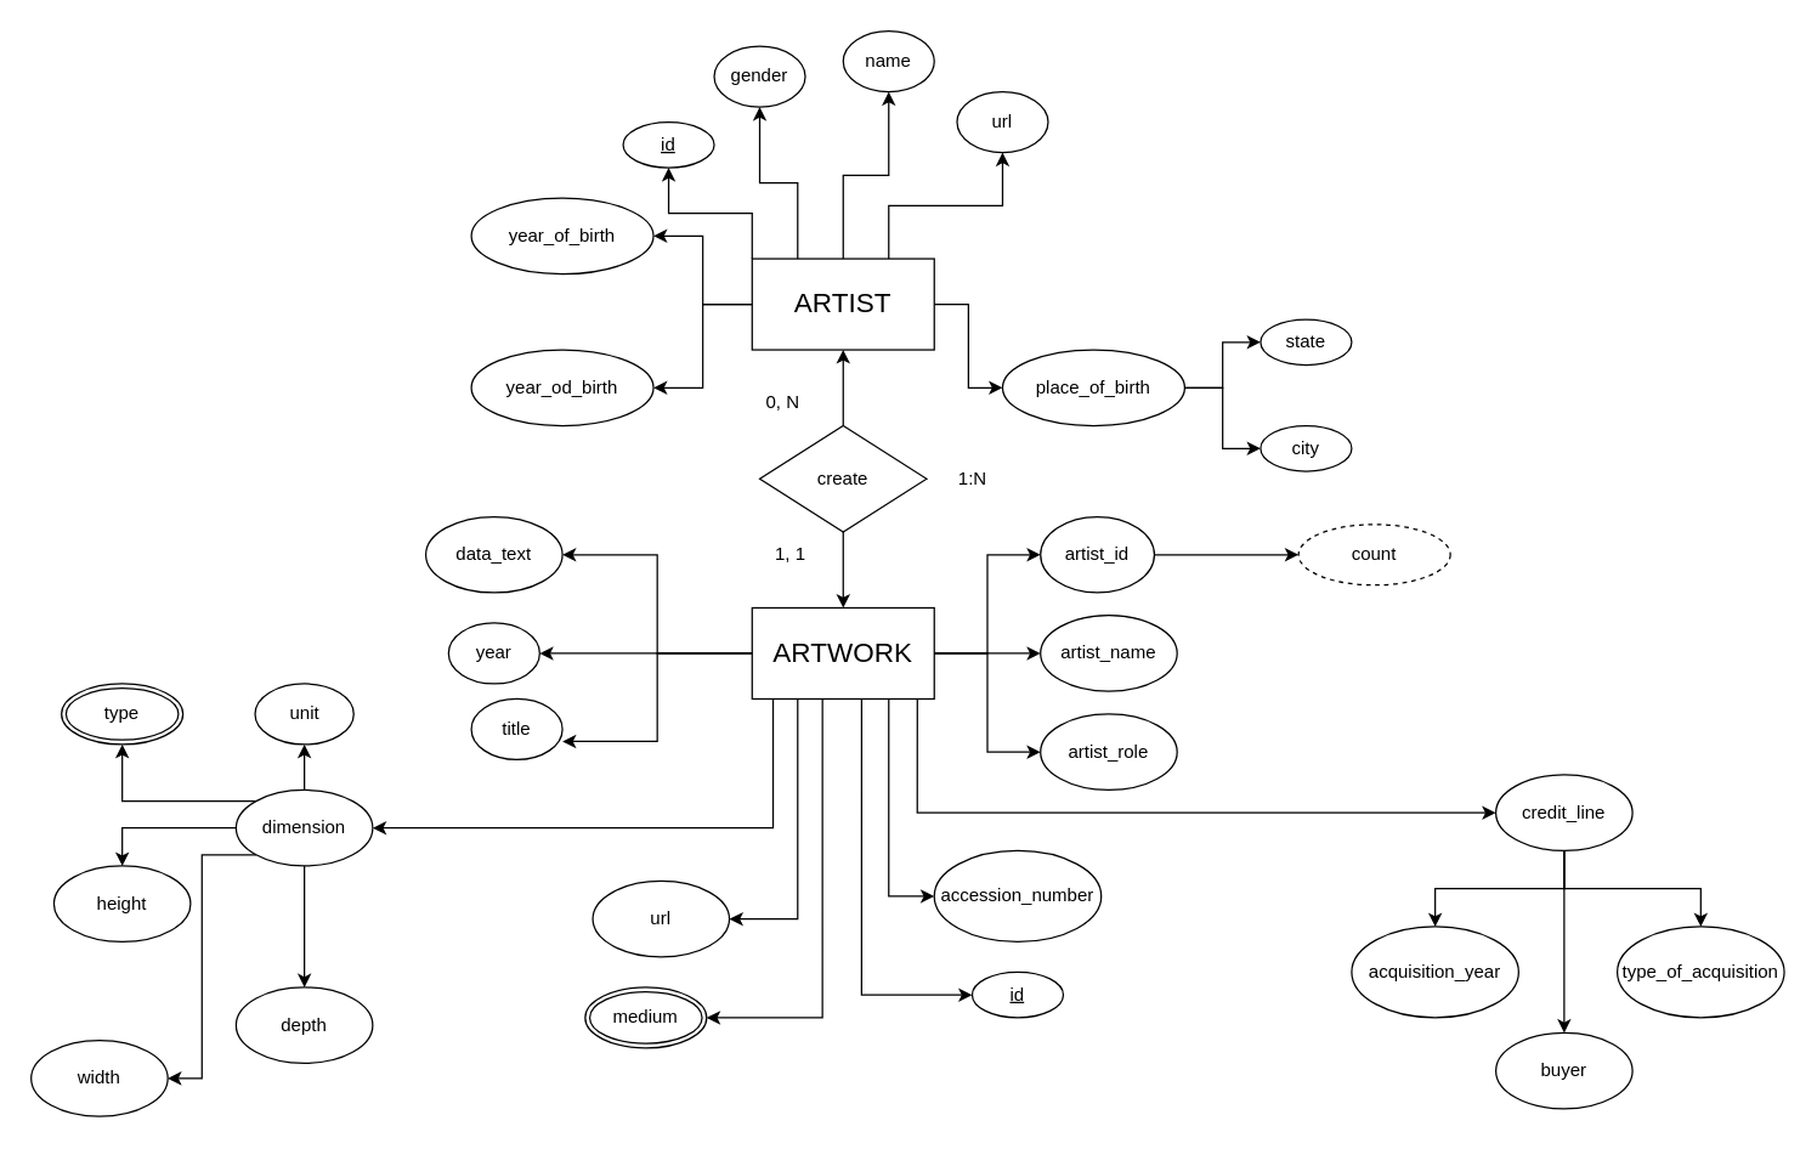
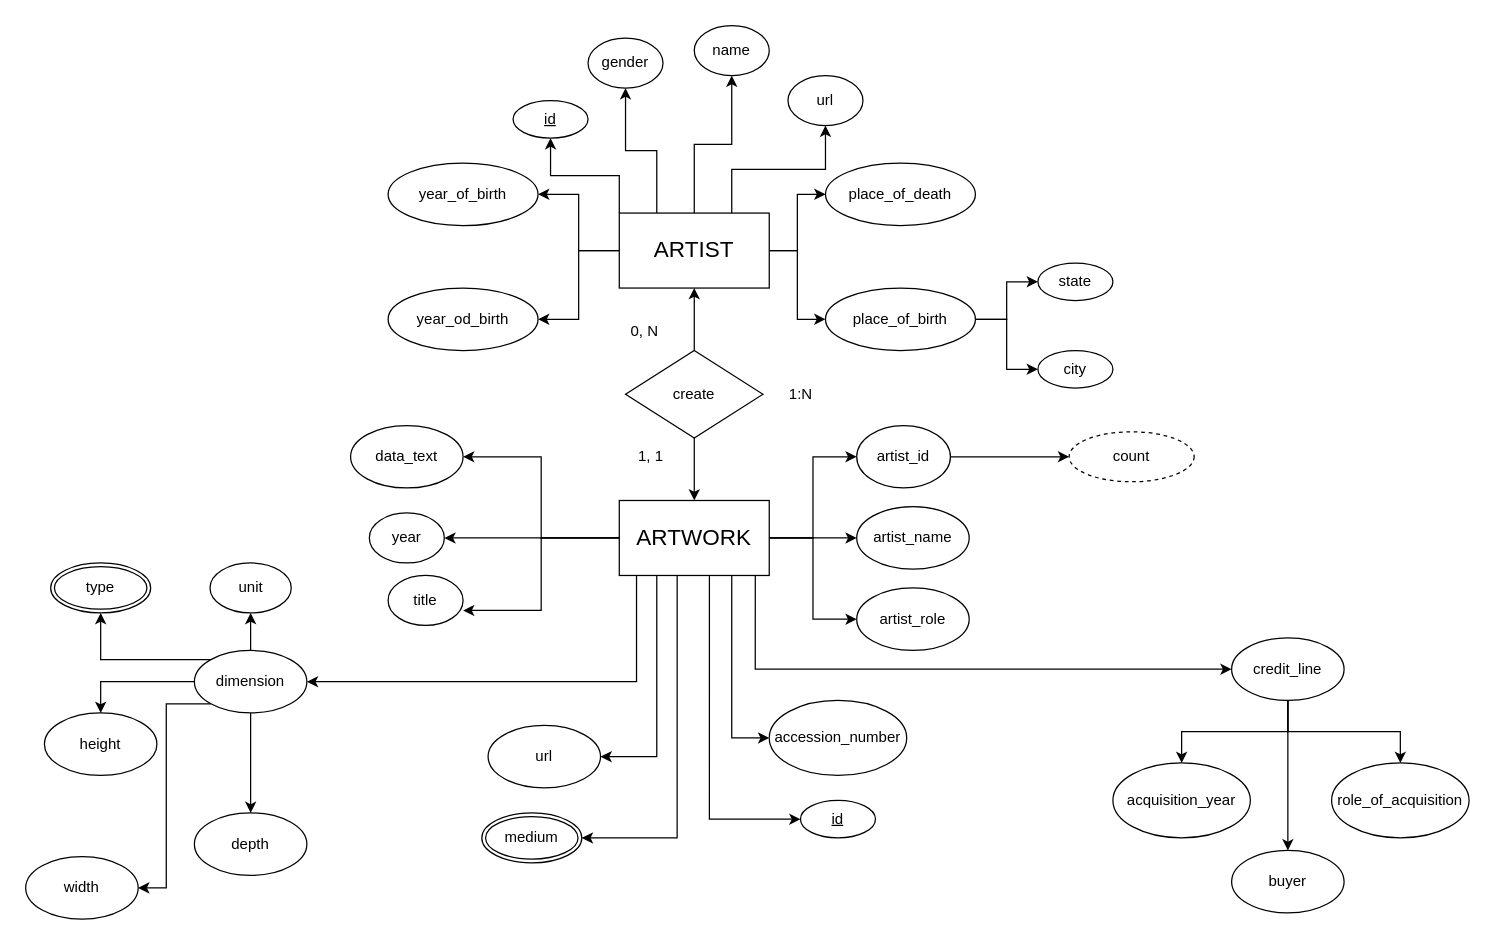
  <mxCell id="0" />
  <mxCell id="1" parent="0" />
  <mxCell id="2" style="edgeStyle=orthogonalEdgeStyle;rounded=0;orthogonalLoop=1;jettySize=auto;html=1;entryX=1;entryY=0.5;entryDx=0;entryDy=0;" edge="1" parent="1" source="10" target="12"><mxGeometry relative="1" as="geometry" /></mxCell>
  <mxCell id="3" style="edgeStyle=orthogonalEdgeStyle;rounded=0;orthogonalLoop=1;jettySize=auto;html=1;entryX=1;entryY=0.5;entryDx=0;entryDy=0;" edge="1" parent="1" source="10" target="11"><mxGeometry relative="1" as="geometry" /></mxCell>
  <mxCell id="4" style="edgeStyle=orthogonalEdgeStyle;rounded=0;orthogonalLoop=1;jettySize=auto;html=1;entryX=0;entryY=0.5;entryDx=0;entryDy=0;" edge="1" parent="1" source="10" target="15"><mxGeometry relative="1" as="geometry" /></mxCell>
+ <mxCell id="5" style="edgeStyle=orthogonalEdgeStyle;rounded=0;orthogonalLoop=1;jettySize=auto;html=1;entryX=0;entryY=0.5;entryDx=0;entryDy=0;" edge="1" parent="1" source="10" target="18"><mxGeometry relative="1" as="geometry" /></mxCell>
  <mxCell id="6" style="edgeStyle=orthogonalEdgeStyle;rounded=0;orthogonalLoop=1;jettySize=auto;html=1;exitX=0;exitY=0;exitDx=0;exitDy=0;" edge="1" parent="1" source="10" target="19"><mxGeometry relative="1" as="geometry" /></mxCell>
  <mxCell id="7" style="edgeStyle=orthogonalEdgeStyle;rounded=0;orthogonalLoop=1;jettySize=auto;html=1;exitX=0.25;exitY=0;exitDx=0;exitDy=0;entryX=0.5;entryY=1;entryDx=0;entryDy=0;" edge="1" parent="1" source="10" target="20"><mxGeometry relative="1" as="geometry" /></mxCell>
  <mxCell id="8" style="edgeStyle=orthogonalEdgeStyle;rounded=0;orthogonalLoop=1;jettySize=auto;html=1;exitX=0.75;exitY=0;exitDx=0;exitDy=0;entryX=0.5;entryY=1;entryDx=0;entryDy=0;" edge="1" parent="1" source="10" target="21"><mxGeometry relative="1" as="geometry" /></mxCell>
  <mxCell id="9" style="edgeStyle=orthogonalEdgeStyle;rounded=0;orthogonalLoop=1;jettySize=auto;html=1;exitX=0.5;exitY=0;exitDx=0;exitDy=0;entryX=0.5;entryY=1;entryDx=0;entryDy=0;" edge="1" parent="1" source="10" target="22"><mxGeometry relative="1" as="geometry" /></mxCell>
  <mxCell id="10" value="&lt;font style=&quot;font-size: 18px;&quot;&gt;ARTIST&lt;/font&gt;" style="rounded=0;whiteSpace=wrap;html=1;" vertex="1" parent="1"><mxGeometry x="495" y="170" width="120" height="60" as="geometry" /></mxCell>
  <mxCell id="11" value="year_od_birth" style="ellipse;whiteSpace=wrap;html=1;" vertex="1" parent="1"><mxGeometry x="310" y="230" width="120" height="50" as="geometry" /></mxCell>
  <mxCell id="12" value="year_of_birth" style="ellipse;whiteSpace=wrap;html=1;" vertex="1" parent="1"><mxGeometry x="310" y="130" width="120" height="50" as="geometry" /></mxCell>
  <mxCell id="13" value="" style="edgeStyle=orthogonalEdgeStyle;rounded=0;orthogonalLoop=1;jettySize=auto;html=1;" edge="1" parent="1" source="15" target="16"><mxGeometry relative="1" as="geometry" /></mxCell>
  <mxCell id="14" style="edgeStyle=orthogonalEdgeStyle;rounded=0;orthogonalLoop=1;jettySize=auto;html=1;entryX=0;entryY=0.5;entryDx=0;entryDy=0;" edge="1" parent="1" source="15" target="17"><mxGeometry relative="1" as="geometry" /></mxCell>
  <mxCell id="15" value="place_of_birth" style="ellipse;whiteSpace=wrap;html=1;" vertex="1" parent="1"><mxGeometry x="660" y="230" width="120" height="50" as="geometry" /></mxCell>
  <mxCell id="16" value="city" style="ellipse;whiteSpace=wrap;html=1;" vertex="1" parent="1"><mxGeometry x="830" y="280" width="60" height="30" as="geometry" /></mxCell>
  <mxCell id="17" value="state" style="ellipse;whiteSpace=wrap;html=1;" vertex="1" parent="1"><mxGeometry x="830" y="210" width="60" height="30" as="geometry" /></mxCell>
+ <mxCell id="18" value="place_of_death" style="ellipse;whiteSpace=wrap;html=1;" vertex="1" parent="1"><mxGeometry x="660" y="130" width="120" height="50" as="geometry" /></mxCell>
  <mxCell id="19" value="&lt;u&gt;id&lt;/u&gt;" style="ellipse;whiteSpace=wrap;html=1;" vertex="1" parent="1"><mxGeometry x="410" y="80" width="60" height="30" as="geometry" /></mxCell>
  <mxCell id="20" value="gender" style="ellipse;whiteSpace=wrap;html=1;" vertex="1" parent="1"><mxGeometry x="470" y="30" width="60" height="40" as="geometry" /></mxCell>
  <mxCell id="21" value="url" style="ellipse;whiteSpace=wrap;html=1;" vertex="1" parent="1"><mxGeometry x="630" y="60" width="60" height="40" as="geometry" /></mxCell>
  <mxCell id="22" value="name" style="ellipse;whiteSpace=wrap;html=1;" vertex="1" parent="1"><mxGeometry x="555" y="20" width="60" height="40" as="geometry" /></mxCell>
  <mxCell id="23" value="" style="edgeStyle=orthogonalEdgeStyle;rounded=0;orthogonalLoop=1;jettySize=auto;html=1;" edge="1" parent="1" source="25" target="10"><mxGeometry relative="1" as="geometry" /></mxCell>
  <mxCell id="24" value="" style="edgeStyle=orthogonalEdgeStyle;rounded=0;orthogonalLoop=1;jettySize=auto;html=1;" edge="1" parent="1" source="25" target="39"><mxGeometry relative="1" as="geometry" /></mxCell>
  <mxCell id="25" value="create" style="rhombus;whiteSpace=wrap;html=1;" vertex="1" parent="1"><mxGeometry x="500" y="280" width="110" height="70" as="geometry" /></mxCell>
  <mxCell id="26" value="1:N" style="text;html=1;align=center;verticalAlign=middle;resizable=0;points=[];autosize=1;strokeColor=none;fillColor=none;" vertex="1" parent="1"><mxGeometry x="620" y="300" width="40" height="30" as="geometry" /></mxCell>
  <mxCell id="27" value="0, N" style="text;html=1;align=center;verticalAlign=middle;resizable=0;points=[];autosize=1;strokeColor=none;fillColor=none;" vertex="1" parent="1"><mxGeometry x="490" y="250" width="50" height="30" as="geometry" /></mxCell>
  <mxCell id="28" style="edgeStyle=orthogonalEdgeStyle;rounded=0;orthogonalLoop=1;jettySize=auto;html=1;exitX=0;exitY=0.5;exitDx=0;exitDy=0;entryX=1;entryY=0.5;entryDx=0;entryDy=0;" edge="1" parent="1" source="39" target="41"><mxGeometry relative="1" as="geometry" /></mxCell>
  <mxCell id="29" style="edgeStyle=orthogonalEdgeStyle;rounded=0;orthogonalLoop=1;jettySize=auto;html=1;" edge="1" parent="1" source="39" target="42"><mxGeometry relative="1" as="geometry" /></mxCell>
  <mxCell id="30" value="" style="edgeStyle=orthogonalEdgeStyle;rounded=0;orthogonalLoop=1;jettySize=auto;html=1;" edge="1" parent="1" source="39" target="46"><mxGeometry relative="1" as="geometry" /></mxCell>
  <mxCell id="31" style="edgeStyle=orthogonalEdgeStyle;rounded=0;orthogonalLoop=1;jettySize=auto;html=1;entryX=0;entryY=0.5;entryDx=0;entryDy=0;" edge="1" parent="1" source="39" target="45"><mxGeometry relative="1" as="geometry" /></mxCell>
  <mxCell id="32" style="edgeStyle=orthogonalEdgeStyle;rounded=0;orthogonalLoop=1;jettySize=auto;html=1;entryX=0;entryY=0.5;entryDx=0;entryDy=0;" edge="1" parent="1" source="39" target="47"><mxGeometry relative="1" as="geometry" /></mxCell>
  <mxCell id="33" style="edgeStyle=orthogonalEdgeStyle;rounded=0;orthogonalLoop=1;jettySize=auto;html=1;exitX=0.907;exitY=0.989;exitDx=0;exitDy=0;entryX=0;entryY=0.5;entryDx=0;entryDy=0;exitPerimeter=0;" edge="1" parent="1" source="39" target="63"><mxGeometry relative="1" as="geometry" /></mxCell>
  <mxCell id="34" style="edgeStyle=orthogonalEdgeStyle;rounded=0;orthogonalLoop=1;jettySize=auto;html=1;exitX=0.115;exitY=0.989;exitDx=0;exitDy=0;entryX=1;entryY=0.5;entryDx=0;entryDy=0;exitPerimeter=0;" edge="1" parent="1" source="39" target="56"><mxGeometry relative="1" as="geometry" /></mxCell>
  <mxCell id="35" style="edgeStyle=orthogonalEdgeStyle;rounded=0;orthogonalLoop=1;jettySize=auto;html=1;exitX=0.75;exitY=1;exitDx=0;exitDy=0;entryX=0;entryY=0.5;entryDx=0;entryDy=0;" edge="1" parent="1" source="39" target="68"><mxGeometry relative="1" as="geometry" /></mxCell>
  <mxCell id="36" style="edgeStyle=orthogonalEdgeStyle;rounded=0;orthogonalLoop=1;jettySize=auto;html=1;exitX=0.386;exitY=0.989;exitDx=0;exitDy=0;entryX=1;entryY=0.5;entryDx=0;entryDy=0;fontStyle=4;exitPerimeter=0;" edge="1" parent="1" source="39" target="70"><mxGeometry relative="1" as="geometry" /></mxCell>
  <mxCell id="37" style="edgeStyle=orthogonalEdgeStyle;rounded=0;orthogonalLoop=1;jettySize=auto;html=1;exitX=0.25;exitY=1;exitDx=0;exitDy=0;entryX=1;entryY=0.5;entryDx=0;entryDy=0;" edge="1" parent="1" source="39" target="71"><mxGeometry relative="1" as="geometry" /></mxCell>
  <mxCell id="38" style="edgeStyle=orthogonalEdgeStyle;rounded=0;orthogonalLoop=1;jettySize=auto;html=1;exitX=0.601;exitY=0.989;exitDx=0;exitDy=0;entryX=0;entryY=0.5;entryDx=0;entryDy=0;exitPerimeter=0;" edge="1" parent="1" source="39" target="69"><mxGeometry relative="1" as="geometry" /></mxCell>
  <mxCell id="39" value="&lt;font style=&quot;font-size: 18px;&quot;&gt;ARTWORK&lt;/font&gt;" style="rounded=0;whiteSpace=wrap;html=1;" vertex="1" parent="1"><mxGeometry x="495" y="400" width="120" height="60" as="geometry" /></mxCell>
  <mxCell id="40" value="1, 1" style="text;html=1;align=center;verticalAlign=middle;resizable=0;points=[];autosize=1;strokeColor=none;fillColor=none;" vertex="1" parent="1"><mxGeometry x="500" y="350" width="40" height="30" as="geometry" /></mxCell>
  <mxCell id="41" value="data_text" style="ellipse;whiteSpace=wrap;html=1;" vertex="1" parent="1"><mxGeometry x="280" y="340" width="90" height="50" as="geometry" /></mxCell>
  <mxCell id="42" value="year" style="ellipse;whiteSpace=wrap;html=1;" vertex="1" parent="1"><mxGeometry x="295" y="410" width="60" height="40" as="geometry" /></mxCell>
  <mxCell id="43" value="title" style="ellipse;whiteSpace=wrap;html=1;" vertex="1" parent="1"><mxGeometry x="310" y="460" width="60" height="40" as="geometry" /></mxCell>
  <mxCell id="44" value="" style="edgeStyle=orthogonalEdgeStyle;rounded=0;orthogonalLoop=1;jettySize=auto;html=1;" edge="1" parent="1" source="45" target="49"><mxGeometry relative="1" as="geometry" /></mxCell>
  <mxCell id="45" value="artist_id" style="ellipse;whiteSpace=wrap;html=1;" vertex="1" parent="1"><mxGeometry x="685" y="340" width="75" height="50" as="geometry" /></mxCell>
  <mxCell id="46" value="artist_name" style="ellipse;whiteSpace=wrap;html=1;" vertex="1" parent="1"><mxGeometry x="685" y="405" width="90" height="50" as="geometry" /></mxCell>
  <mxCell id="47" value="artist_role" style="ellipse;whiteSpace=wrap;html=1;" vertex="1" parent="1"><mxGeometry x="685" y="470" width="90" height="50" as="geometry" /></mxCell>
  <mxCell id="48" style="edgeStyle=orthogonalEdgeStyle;rounded=0;orthogonalLoop=1;jettySize=auto;html=1;entryX=1;entryY=0.7;entryDx=0;entryDy=0;entryPerimeter=0;" edge="1" parent="1" source="39" target="43"><mxGeometry relative="1" as="geometry" /></mxCell>
  <mxCell id="49" value="count" style="ellipse;whiteSpace=wrap;html=1;align=center;dashed=1;" vertex="1" parent="1"><mxGeometry x="855" y="345" width="100" height="40" as="geometry" /></mxCell>
  <mxCell id="50" value="type" style="ellipse;shape=doubleEllipse;margin=3;whiteSpace=wrap;html=1;align=center;" vertex="1" parent="1"><mxGeometry x="40" y="450" width="80" height="40" as="geometry" /></mxCell>
  <mxCell id="51" value="" style="edgeStyle=orthogonalEdgeStyle;rounded=0;orthogonalLoop=1;jettySize=auto;html=1;" edge="1" parent="1" source="56" target="57"><mxGeometry relative="1" as="geometry" /></mxCell>
  <mxCell id="52" style="edgeStyle=orthogonalEdgeStyle;rounded=0;orthogonalLoop=1;jettySize=auto;html=1;exitX=0;exitY=0;exitDx=0;exitDy=0;entryX=0.5;entryY=1;entryDx=0;entryDy=0;" edge="1" parent="1" source="56" target="50"><mxGeometry relative="1" as="geometry" /></mxCell>
  <mxCell id="53" style="edgeStyle=orthogonalEdgeStyle;rounded=0;orthogonalLoop=1;jettySize=auto;html=1;exitX=0;exitY=0.5;exitDx=0;exitDy=0;entryX=0.5;entryY=0;entryDx=0;entryDy=0;" edge="1" parent="1" source="56" target="67"><mxGeometry relative="1" as="geometry" /></mxCell>
  <mxCell id="54" value="" style="edgeStyle=orthogonalEdgeStyle;rounded=0;orthogonalLoop=1;jettySize=auto;html=1;" edge="1" parent="1" source="56" target="58"><mxGeometry relative="1" as="geometry" /></mxCell>
  <mxCell id="55" style="edgeStyle=orthogonalEdgeStyle;rounded=0;orthogonalLoop=1;jettySize=auto;html=1;exitX=0;exitY=1;exitDx=0;exitDy=0;entryX=1;entryY=0.5;entryDx=0;entryDy=0;" edge="1" parent="1" source="56" target="59"><mxGeometry relative="1" as="geometry" /></mxCell>
  <mxCell id="56" value="dimension" style="ellipse;whiteSpace=wrap;html=1;" vertex="1" parent="1"><mxGeometry x="155" y="520" width="90" height="50" as="geometry" /></mxCell>
  <mxCell id="57" value="unit" style="ellipse;whiteSpace=wrap;html=1;align=center;" vertex="1" parent="1"><mxGeometry x="167.5" y="450" width="65" height="40" as="geometry" /></mxCell>
  <mxCell id="58" value="depth" style="ellipse;whiteSpace=wrap;html=1;" vertex="1" parent="1"><mxGeometry x="155" y="650" width="90" height="50" as="geometry" /></mxCell>
  <mxCell id="59" value="width" style="ellipse;whiteSpace=wrap;html=1;" vertex="1" parent="1"><mxGeometry x="20" y="685" width="90" height="50" as="geometry" /></mxCell>
  <mxCell id="60" value="" style="edgeStyle=orthogonalEdgeStyle;rounded=0;orthogonalLoop=1;jettySize=auto;html=1;" edge="1" parent="1" source="63" target="65"><mxGeometry relative="1" as="geometry" /></mxCell>
  <mxCell id="61" style="edgeStyle=orthogonalEdgeStyle;rounded=0;orthogonalLoop=1;jettySize=auto;html=1;entryX=0.5;entryY=0;entryDx=0;entryDy=0;" edge="1" parent="1" source="63" target="64"><mxGeometry relative="1" as="geometry" /></mxCell>
  <mxCell id="62" style="edgeStyle=orthogonalEdgeStyle;rounded=0;orthogonalLoop=1;jettySize=auto;html=1;entryX=0.5;entryY=0;entryDx=0;entryDy=0;" edge="1" parent="1" source="63" target="66"><mxGeometry relative="1" as="geometry" /></mxCell>
  <mxCell id="63" value="credit_line" style="ellipse;whiteSpace=wrap;html=1;" vertex="1" parent="1"><mxGeometry x="985" y="510" width="90" height="50" as="geometry" /></mxCell>
- <mxCell id="64" value="type_of_acquisition" style="ellipse;whiteSpace=wrap;html=1;" vertex="1" parent="1"><mxGeometry x="1065" y="610" width="110" height="60" as="geometry" /></mxCell>
+ <mxCell id="64" value="role_of_acquisition" style="ellipse;whiteSpace=wrap;html=1;" vertex="1" parent="1"><mxGeometry x="1065" y="610" width="110" height="60" as="geometry" /></mxCell>
  <mxCell id="65" value="acquisition_year" style="ellipse;whiteSpace=wrap;html=1;" vertex="1" parent="1"><mxGeometry x="890" y="610" width="110" height="60" as="geometry" /></mxCell>
  <mxCell id="66" value="buyer" style="ellipse;whiteSpace=wrap;html=1;" vertex="1" parent="1"><mxGeometry x="985" y="680" width="90" height="50" as="geometry" /></mxCell>
  <mxCell id="67" value="height" style="ellipse;whiteSpace=wrap;html=1;" vertex="1" parent="1"><mxGeometry x="35" y="570" width="90" height="50" as="geometry" /></mxCell>
  <mxCell id="68" value="accession_number" style="ellipse;whiteSpace=wrap;html=1;" vertex="1" parent="1"><mxGeometry x="615" y="560" width="110" height="60" as="geometry" /></mxCell>
  <mxCell id="69" value="&lt;u&gt;id&lt;/u&gt;" style="ellipse;whiteSpace=wrap;html=1;" vertex="1" parent="1"><mxGeometry x="640" y="640" width="60" height="30" as="geometry" /></mxCell>
  <mxCell id="70" value="medium" style="ellipse;shape=doubleEllipse;margin=3;whiteSpace=wrap;html=1;align=center;" vertex="1" parent="1"><mxGeometry x="385" y="650" width="80" height="40" as="geometry" /></mxCell>
  <mxCell id="71" value="url" style="ellipse;whiteSpace=wrap;html=1;" vertex="1" parent="1"><mxGeometry x="390" y="580" width="90" height="50" as="geometry" /></mxCell>
